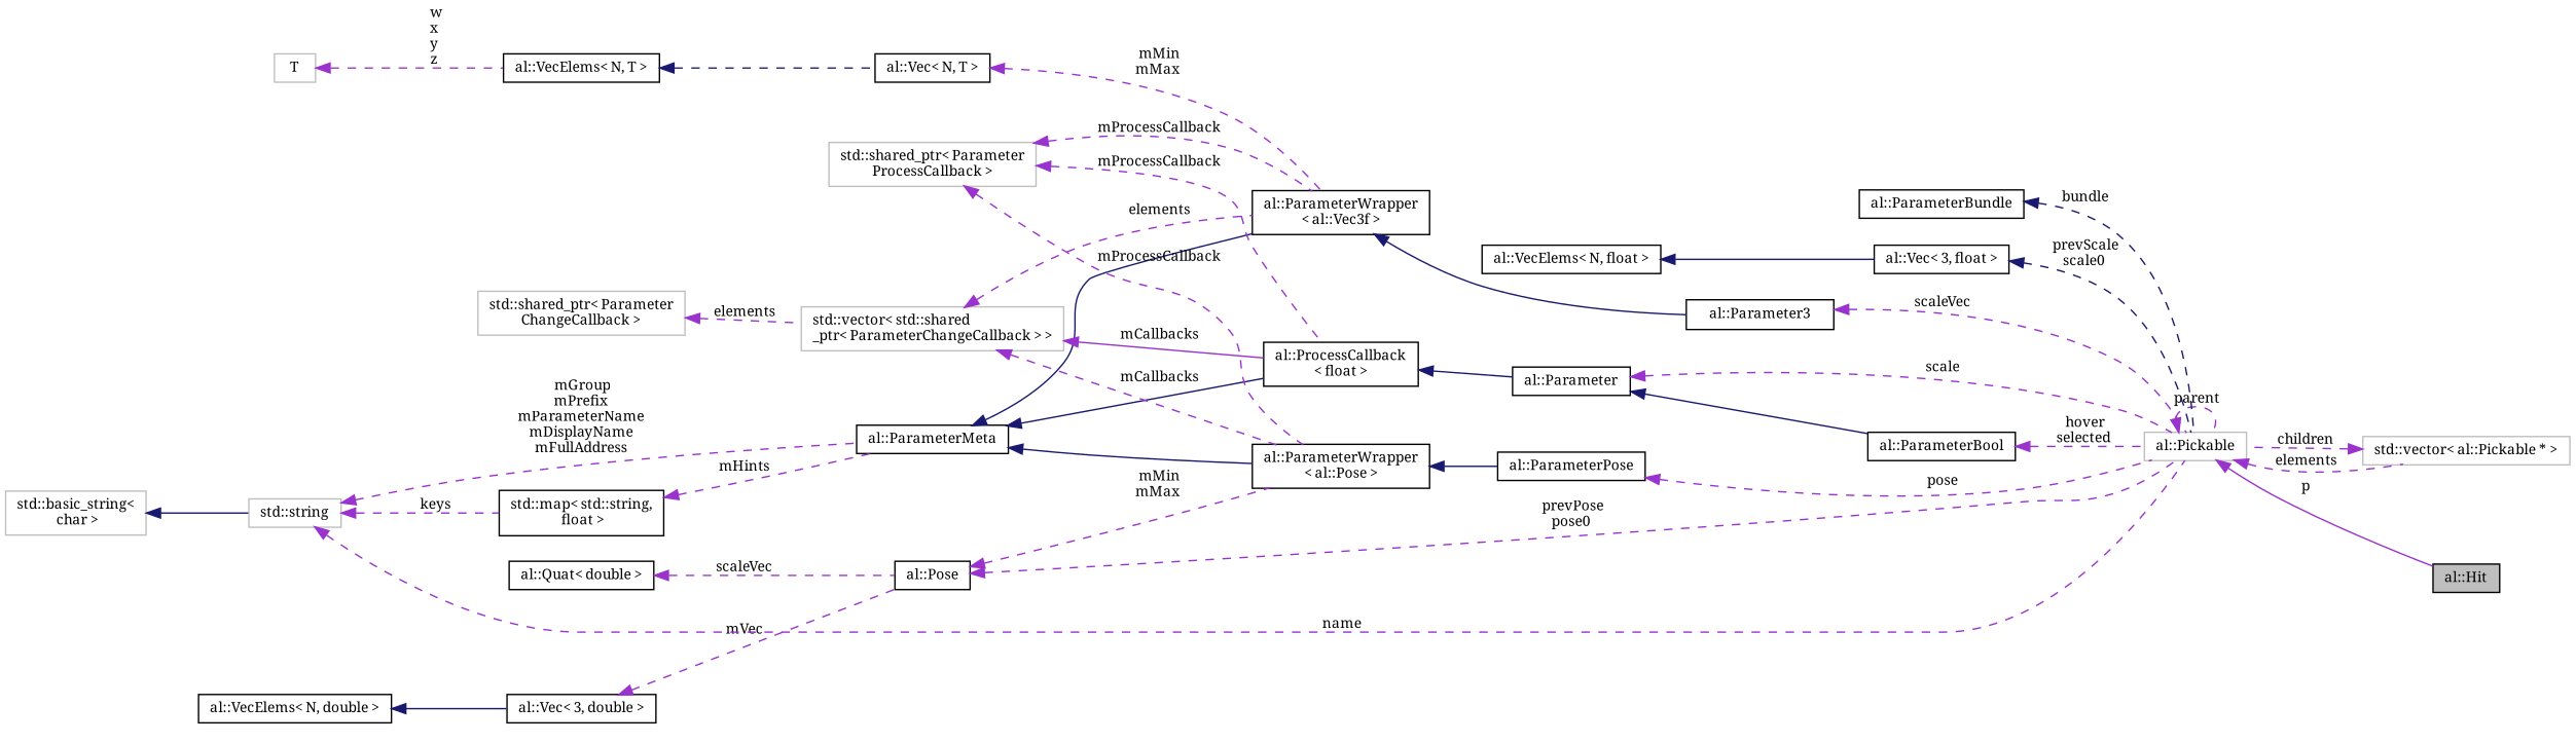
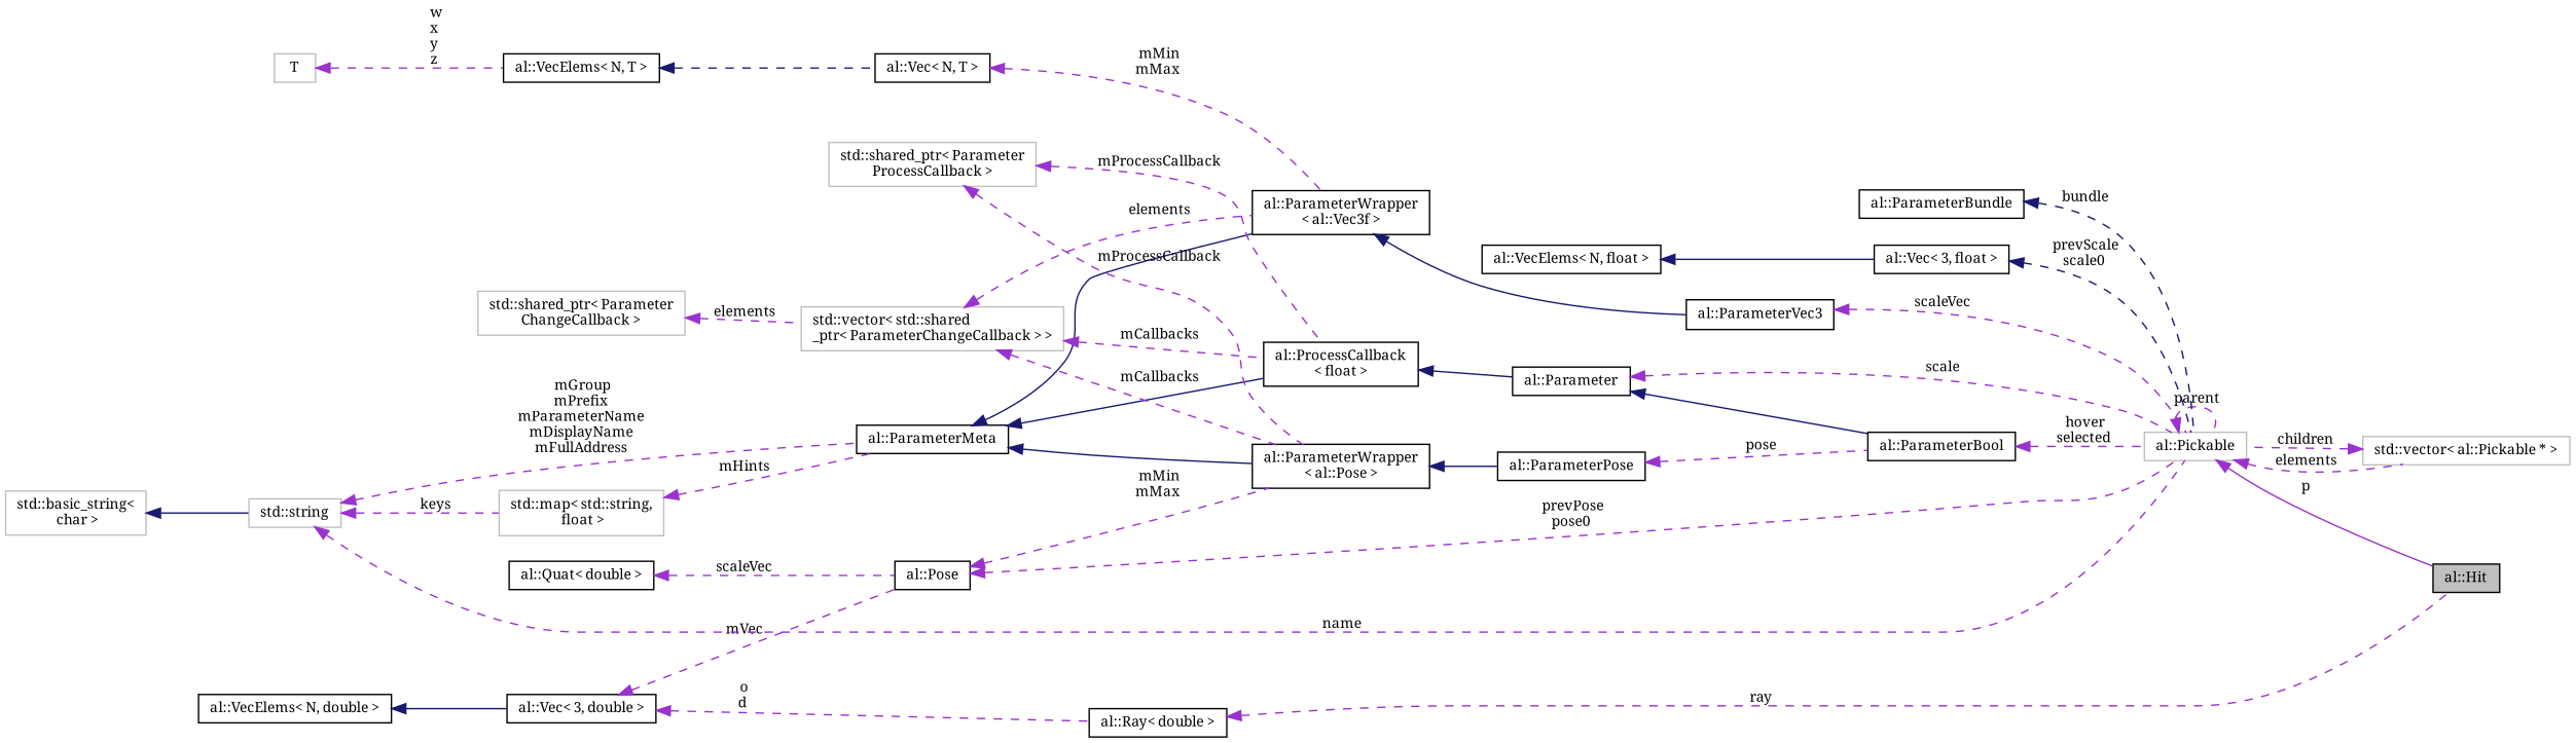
  digraph {
    fontname="Noto Serif"
    rankdir=LR
    node [color=black fontname="Noto Serif" fontsize=10 shape=record]
    edge [color=darkorchid3 dir=back fontname="Noto Serif" fontsize=10 labelfontname="FreeSans.ttf" labelfontsize=10 style=dashed]
    n1 [fillcolor=grey75 fontcolor=black height=0.2 label="al::Hit" style=filled width=0.4]
    n2 [color=grey75 height=0.2 label="al::Pickable" width=0.4]
    n3 [color=grey75 height=0.2 label="std::vector\< al::Pickable * \>" width=0.4]
    n4 [height=0.2 label="al::Vec\< 3, float \>" width=0.4]
    n5 [height=0.2 label="al::VecElems\< N, float \>" width=0.4]
    n6 [height=0.2 label="al::Pose" width=0.4]
    n7 [height=0.2 label="al::ParameterWrapper\l\< al::Pose \>" width=0.4]
    n8 [height=0.2 label="al::ParameterPose" width=0.4]
    n9 [height=0.2 label="al::Vec\< 3, double \>" width=0.4]
+   n10 [height=0.2 label="al::Ray\< double \>" width=0.4]
    n11 [height=0.2 label="al::VecElems\< N, double \>" width=0.4]
    n12 [height=0.2 label="al::Quat\< double \>" width=0.4]
    n13 [height=0.2 label="al::ParameterBool" width=0.4]
    n14 [height=0.2 label="al::Parameter" width=0.4]
    n15 [height=0.2 label="al::ProcessCallback\l\< float \>" width=0.4]
    n16 [height=0.2 label="al::ParameterMeta" width=0.4]
    n17 [height=0.2 label="al::ParameterWrapper\l\< al::Vec3f \>" width=0.4]
-   n18 [height=0.2 label="al::Parameter3" width=0.4]
-   n19 [height=0.2 label="std::map\< std::string,\l float \>" width=0.4]
+   n18 [height=0.2 label="al::ParameterVec3" width=0.4]
+   n19 [color=grey75 height=0.2 label="std::map\< std::string,\l float \>" width=0.4]
    n20 [color=grey75 height=0.2 label="std::string" width=0.4]
    n21 [color=grey75 height=0.2 label="std::basic_string\<\l char \>" width=0.4]
    n22 [color=grey75 height=0.2 label="std::vector\< std::shared\l_ptr\< ParameterChangeCallback \> \>" width=0.4]
    n23 [color=grey75 height=0.2 label="std::shared_ptr\< Parameter\lChangeCallback \>" width=0.4]
    n24 [color=grey75 height=0.2 label="std::shared_ptr\< Parameter\lProcessCallback \>" width=0.4]
    n25 [height=0.2 label="al::ParameterBundle" width=0.4]
    n26 [height=0.2 label="al::Vec\< N, T \>" width=0.4]
    n27 [height=0.2 label="al::VecElems\< N, T \>" width=0.4]
    n28 [color=grey75 height=0.2 label=T width=0.4]
    n2 -> n1 [label=" p" style=solid]
    n2 -> n2 [label=" parent"]
    n2 -> n3 [label=" elements"]
    n3 -> n2 [label=" children"]
    n4 -> n2 [color=midnightblue label=" prevScale\nscale0"]
    n5 -> n4 [color=midnightblue style=solid]
    n6 -> n2 [label=" prevPose\npose0"]
    n6 -> n7 [label=" mMin\nmMax"]
    n7 -> n8 [color=midnightblue style=solid]
-   n8 -> n2 [label=" pose"]
+   n8 -> n13 [label=" pose"]
    n9 -> n6 [label=" mVec"]
+   n9 -> n10 [label=" o\nd"]
+   n10 -> n1 [label=" ray"]
    n11 -> n9 [color=midnightblue style=solid]
    n12 -> n6 [label=" scaleVec"]
    n13 -> n2 [label=" hover\nselected"]
    n14 -> n2 [label=" scale"]
    n14 -> n13 [color=midnightblue style=solid]
    n15 -> n14 [color=midnightblue style=solid]
    n16 -> n7 [color=midnightblue style=solid]
    n16 -> n15 [color=midnightblue style=solid]
    n16 -> n17 [color=midnightblue style=solid]
    n17 -> n18 [color=midnightblue style=solid]
    n18 -> n2 [label=" scaleVec"]
    n19 -> n16 [label=" mHints"]
    n20 -> n2 [label=" name"]
    n20 -> n16 [label=" mGroup\nmPrefix\nmParameterName\nmDisplayName\nmFullAddress"]
    n20 -> n19 [label=" keys"]
    n21 -> n20 [color=midnightblue style=solid]
    n22 -> n7 [label=" mCallbacks"]
-   n22 -> n15 [label=" mCallbacks" style=solid]
+   n22 -> n15 [label=" mCallbacks"]
    n22 -> n17 [label=" elements"]
    n23 -> n22 [label=" elements"]
    n24 -> n7 [label=" mProcessCallback"]
    n24 -> n15 [label=" mProcessCallback"]
-   n24 -> n17 [label=" mProcessCallback"]
    n25 -> n2 [color=midnightblue label=" bundle"]
    n26 -> n17 [label=" mMin\nmMax"]
    n27 -> n26 [color=midnightblue]
    n28 -> n27 [label=" w\nx\ny\nz"]
  }
